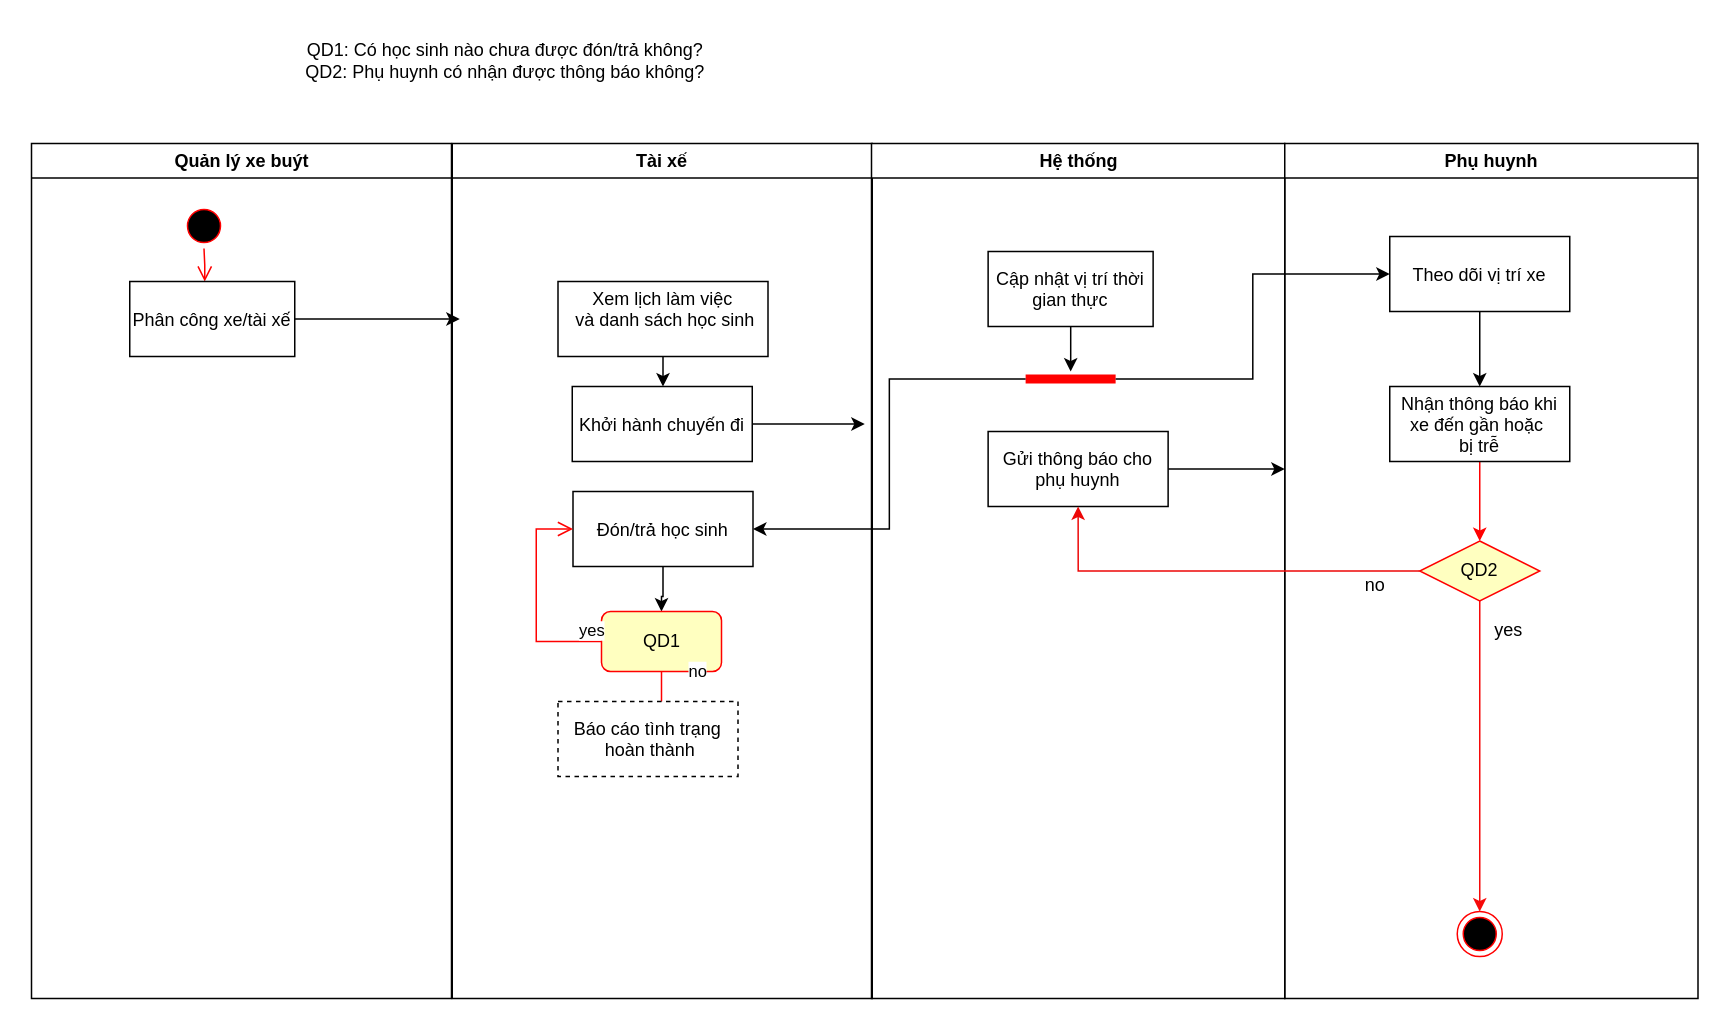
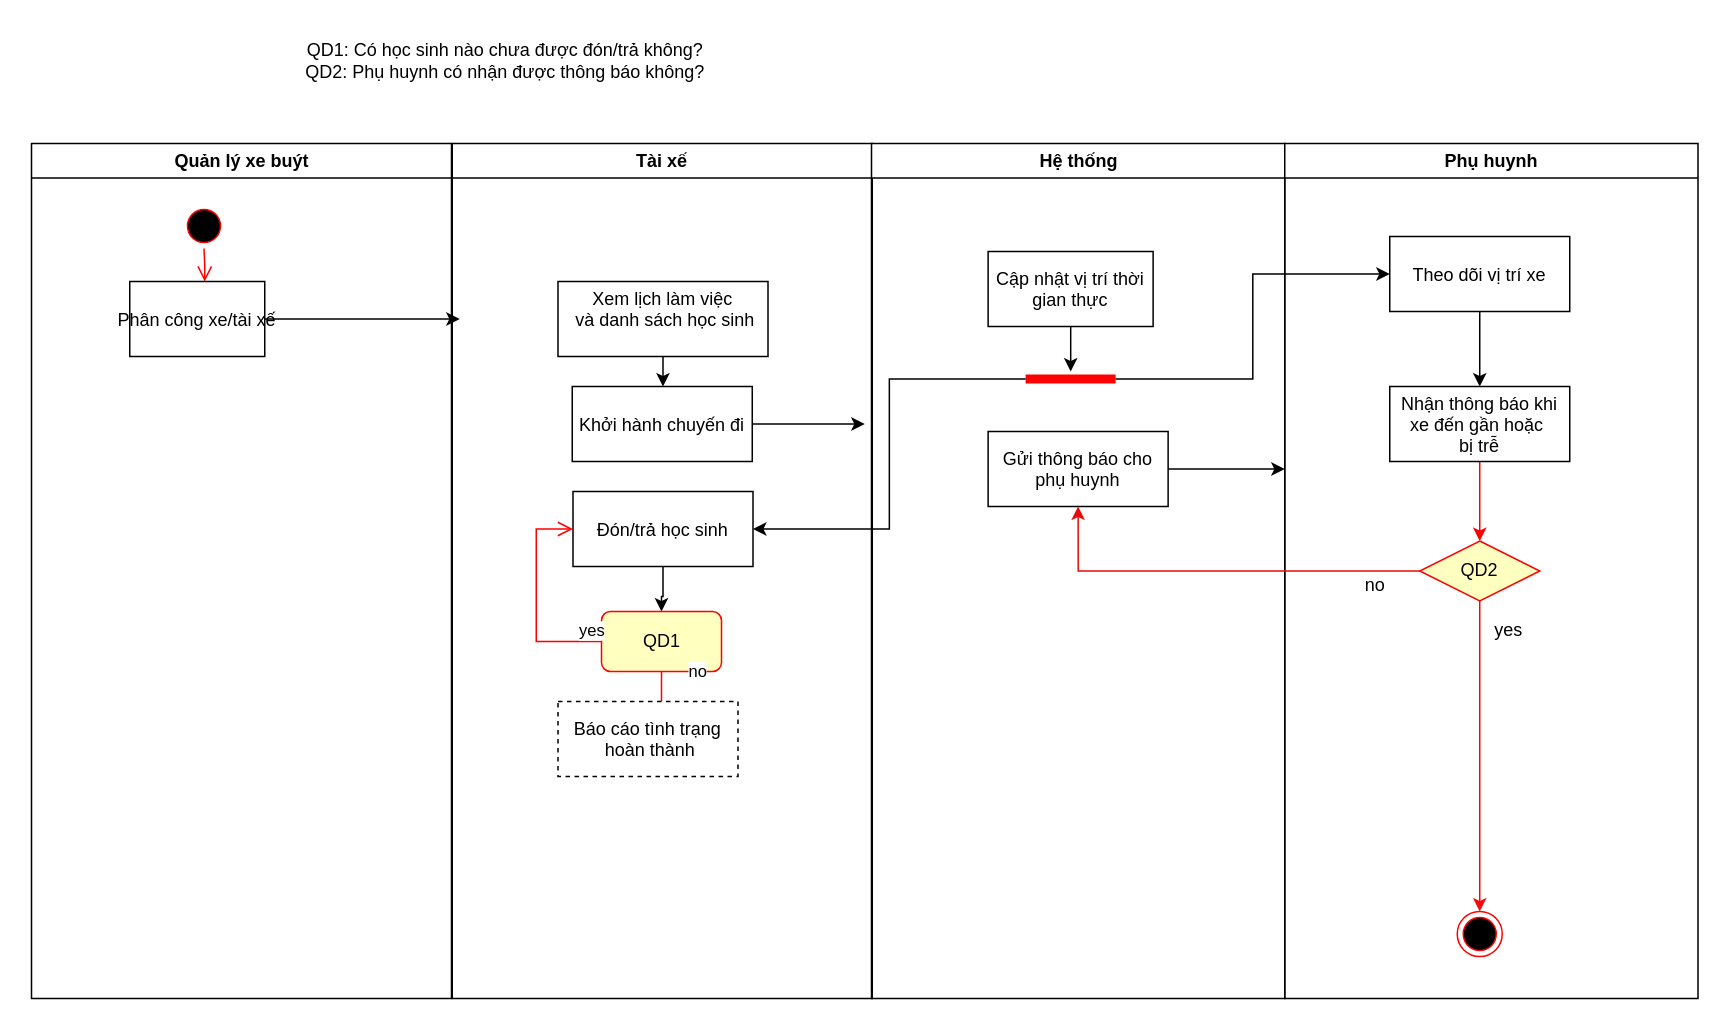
  <mxCell id="0" />
  <mxCell id="1" parent="0" />
  <mxCell id="2" value="Quản lý xe buýt" style="swimlane;whiteSpace=wrap" parent="1" vertex="1"><mxGeometry x="20.5" y="95" width="280" height="570" as="geometry" /></mxCell>
  <mxCell id="3" value="" style="ellipse;shape=startState;fillColor=#000000;strokeColor=#ff0000;" parent="2" vertex="1"><mxGeometry x="100" y="40" width="30" height="30" as="geometry" /></mxCell>
  <mxCell id="4" value="" style="edgeStyle=elbowEdgeStyle;elbow=horizontal;verticalAlign=bottom;endArrow=open;endSize=8;strokeColor=#FF0000;endFill=1;rounded=0" parent="2" source="3" target="6" edge="1"><mxGeometry x="100" y="40" as="geometry"><mxPoint x="115" y="110" as="targetPoint" /></mxGeometry></mxCell>
  <mxCell id="5" style="edgeStyle=orthogonalEdgeStyle;rounded=0;orthogonalLoop=1;jettySize=auto;html=1;" edge="1" parent="2" source="6"><mxGeometry relative="1" as="geometry"><mxPoint x="285.5" y="117" as="targetPoint" /></mxGeometry></mxCell>
- <mxCell id="6" value="Phân công xe/tài xế" style="" parent="2" vertex="1"><mxGeometry x="65.5" y="92" width="110" height="50" as="geometry" /></mxCell>
+ <mxCell id="6" value="Phân công xe/tài xế" style="" parent="2" vertex="1"><mxGeometry x="65.5" y="92" width="90" height="50" as="geometry" /></mxCell>
  <mxCell id="7" value="Tài xế" style="swimlane;whiteSpace=wrap" parent="1" vertex="1"><mxGeometry x="301" y="95" width="280" height="570" as="geometry" /></mxCell>
  <mxCell id="8" style="edgeStyle=orthogonalEdgeStyle;rounded=0;orthogonalLoop=1;jettySize=auto;html=1;entryX=0.5;entryY=0;entryDx=0;entryDy=0;" edge="1" parent="7" source="9" target="11"><mxGeometry relative="1" as="geometry" /></mxCell>
  <mxCell id="9" value="Xem lịch làm việc&#10; và danh sách học sinh&#10;" style="" parent="7" vertex="1"><mxGeometry x="70.5" y="92" width="140" height="50" as="geometry" /></mxCell>
  <mxCell id="10" style="edgeStyle=orthogonalEdgeStyle;rounded=0;orthogonalLoop=1;jettySize=auto;html=1;" edge="1" parent="7" source="11"><mxGeometry relative="1" as="geometry"><mxPoint x="275" y="187" as="targetPoint" /></mxGeometry></mxCell>
  <mxCell id="11" value="Khởi hành chuyến đi" style="" parent="7" vertex="1"><mxGeometry x="80" y="162" width="120" height="50" as="geometry" /></mxCell>
  <mxCell id="12" style="edgeStyle=orthogonalEdgeStyle;rounded=0;orthogonalLoop=1;jettySize=auto;html=1;entryX=0.5;entryY=0;entryDx=0;entryDy=0;" edge="1" parent="7" source="13" target="14"><mxGeometry relative="1" as="geometry" /></mxCell>
  <mxCell id="13" value="Đón/trả học sinh" style="" vertex="1" parent="7"><mxGeometry x="80.5" y="232" width="120" height="50" as="geometry" /></mxCell>
  <mxCell id="14" value="QD1" style="whiteSpace=wrap;html=1;fontColor=#000000;fillColor=#ffffc0;strokeColor=#ff0000;rounded=1;" vertex="1" parent="7"><mxGeometry x="99.5" y="312" width="80" height="40" as="geometry" /></mxCell>
  <mxCell id="15" value="no" style="edgeStyle=orthogonalEdgeStyle;html=1;align=left;verticalAlign=bottom;endArrow=open;endSize=8;strokeColor=#ff0000;rounded=0;entryX=0.5;entryY=0;entryDx=0;entryDy=0;" edge="1" source="14" parent="7" target="17"><mxGeometry x="-0.6" y="16" relative="1" as="geometry"><mxPoint x="265.5" y="382" as="targetPoint" /><mxPoint x="155" y="362" as="sourcePoint" /><Array as="points"><mxPoint x="139" y="382" /></Array><mxPoint y="-1" as="offset" /></mxGeometry></mxCell>
  <mxCell id="16" value="yes" style="edgeStyle=orthogonalEdgeStyle;html=1;align=left;verticalAlign=top;endArrow=open;endSize=8;strokeColor=#ff0000;rounded=0;entryX=0;entryY=0.5;entryDx=0;entryDy=0;" edge="1" source="14" parent="7" target="13"><mxGeometry x="-0.769" y="-20" relative="1" as="geometry"><mxPoint x="125.5" y="462" as="targetPoint" /><Array as="points"><mxPoint x="56" y="332" /><mxPoint x="56" y="257" /></Array><mxPoint as="offset" /></mxGeometry></mxCell>
  <mxCell id="17" value="Báo cáo tình trạng&#10; hoàn thành" style="dashed=1;" vertex="1" parent="7"><mxGeometry x="70.5" y="372" width="120" height="50" as="geometry" /></mxCell>
  <mxCell id="18" value="Hệ thống" style="swimlane;whiteSpace=wrap;startSize=23;" parent="1" vertex="1"><mxGeometry x="580.5" y="95" width="275.5" height="570" as="geometry" /></mxCell>
  <mxCell id="19" style="edgeStyle=orthogonalEdgeStyle;rounded=0;orthogonalLoop=1;jettySize=auto;html=1;" edge="1" parent="18" source="20" target="21"><mxGeometry relative="1" as="geometry" /></mxCell>
  <mxCell id="20" value="Cập nhật vị trí thời&#10;gian thực" style="" parent="18" vertex="1"><mxGeometry x="77.75" y="72" width="110" height="50" as="geometry" /></mxCell>
  <mxCell id="21" value="" style="shape=line;html=1;strokeWidth=6;strokeColor=#ff0000;" vertex="1" parent="18"><mxGeometry x="102.75" y="152" width="60" height="10" as="geometry" /></mxCell>
  <mxCell id="22" style="edgeStyle=orthogonalEdgeStyle;rounded=0;orthogonalLoop=1;jettySize=auto;html=1;" edge="1" parent="18" source="23"><mxGeometry relative="1" as="geometry"><mxPoint x="275.5" y="217" as="targetPoint" /></mxGeometry></mxCell>
  <mxCell id="23" value="Gửi thông báo cho&#10;phụ huynh" style="" vertex="1" parent="18"><mxGeometry x="77.75" y="192" width="120" height="50" as="geometry" /></mxCell>
  <mxCell id="24" value="Phụ huynh" style="swimlane;whiteSpace=wrap" vertex="1" parent="1"><mxGeometry x="856" y="95" width="275.5" height="570" as="geometry" /></mxCell>
  <mxCell id="25" value="" style="ellipse;shape=endState;fillColor=#000000;strokeColor=#ff0000" vertex="1" parent="24"><mxGeometry x="115" y="512" width="30" height="30" as="geometry" /></mxCell>
  <mxCell id="26" style="edgeStyle=orthogonalEdgeStyle;rounded=0;orthogonalLoop=1;jettySize=auto;html=1;entryX=0.5;entryY=0;entryDx=0;entryDy=0;" edge="1" parent="24" source="27" target="29"><mxGeometry relative="1" as="geometry" /></mxCell>
  <mxCell id="27" value="Theo dõi vị trí xe" style="" vertex="1" parent="24"><mxGeometry x="70" y="62" width="120" height="50" as="geometry" /></mxCell>
  <mxCell id="28" style="edgeStyle=orthogonalEdgeStyle;rounded=0;orthogonalLoop=1;jettySize=auto;html=1;entryX=0.5;entryY=0;entryDx=0;entryDy=0;fillColor=#f8cecc;strokeColor=#FF0000;" edge="1" parent="24" source="29" target="31"><mxGeometry relative="1" as="geometry" /></mxCell>
  <mxCell id="29" value="Nhận thông báo khi&#10;xe đến gần hoặc &#10;bị trễ" style="" vertex="1" parent="24"><mxGeometry x="70" y="162" width="120" height="50" as="geometry" /></mxCell>
  <mxCell id="30" style="edgeStyle=orthogonalEdgeStyle;rounded=0;orthogonalLoop=1;jettySize=auto;html=1;entryX=0.5;entryY=0;entryDx=0;entryDy=0;strokeColor=light-dark(#f60909, #ededed);" edge="1" parent="24" source="31" target="25"><mxGeometry relative="1" as="geometry" /></mxCell>
  <mxCell id="31" value="QD2" style="rhombus;whiteSpace=wrap;html=1;fontColor=#000000;fillColor=#ffffc0;strokeColor=#ff0000;" vertex="1" parent="24"><mxGeometry x="90" y="265" width="80" height="40" as="geometry" /></mxCell>
  <mxCell id="32" value="yes" style="text;html=1;align=center;verticalAlign=middle;resizable=0;points=[];autosize=1;strokeColor=none;fillColor=none;" vertex="1" parent="24"><mxGeometry x="129" y="310" width="40" height="30" as="geometry" /></mxCell>
  <mxCell id="33" value="no" style="text;html=1;align=center;verticalAlign=middle;resizable=0;points=[];autosize=1;strokeColor=none;fillColor=none;" vertex="1" parent="24"><mxGeometry x="40" y="280" width="40" height="30" as="geometry" /></mxCell>
  <mxCell id="34" style="edgeStyle=orthogonalEdgeStyle;rounded=0;orthogonalLoop=1;jettySize=auto;html=1;entryX=1;entryY=0.5;entryDx=0;entryDy=0;" edge="1" parent="1" source="21" target="13"><mxGeometry relative="1" as="geometry" /></mxCell>
  <mxCell id="35" style="edgeStyle=orthogonalEdgeStyle;rounded=0;orthogonalLoop=1;jettySize=auto;html=1;entryX=0;entryY=0.5;entryDx=0;entryDy=0;" edge="1" parent="1" source="21" target="27"><mxGeometry relative="1" as="geometry" /></mxCell>
  <mxCell id="36" value="QD1: Có học sinh nào chưa được đón/trả không?&lt;div&gt;QD2: Phụ huynh có nhận được thông báo không?&lt;/div&gt;" style="text;html=1;align=center;verticalAlign=middle;resizable=0;points=[];autosize=1;strokeColor=none;fillColor=none;" vertex="1" parent="1"><mxGeometry x="191" y="20" width="290" height="40" as="geometry" /></mxCell>
  <mxCell id="37" style="edgeStyle=orthogonalEdgeStyle;rounded=0;orthogonalLoop=1;jettySize=auto;html=1;entryX=0.5;entryY=1;entryDx=0;entryDy=0;strokeColor=light-dark(#ed0707, #ededed);" edge="1" parent="1" source="31" target="23"><mxGeometry relative="1" as="geometry" /></mxCell>
